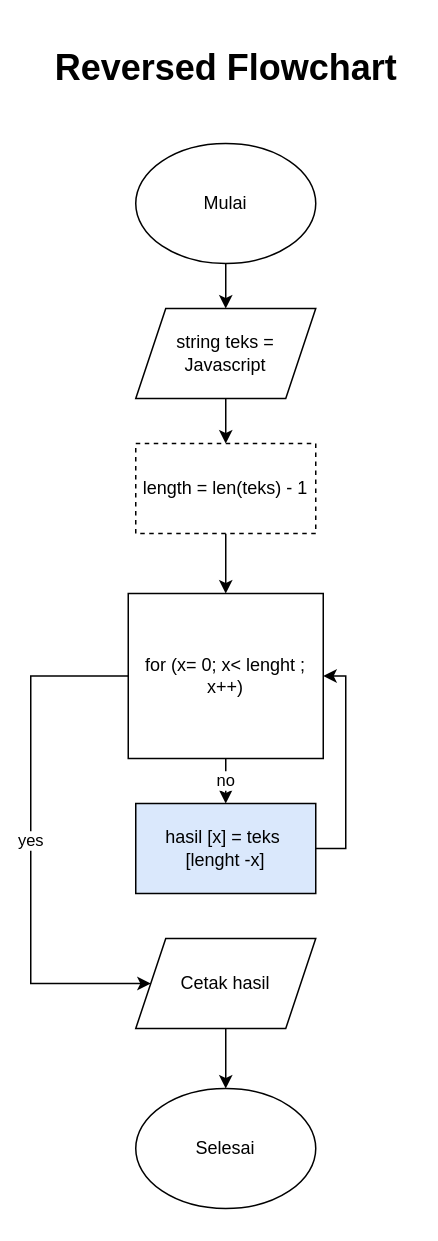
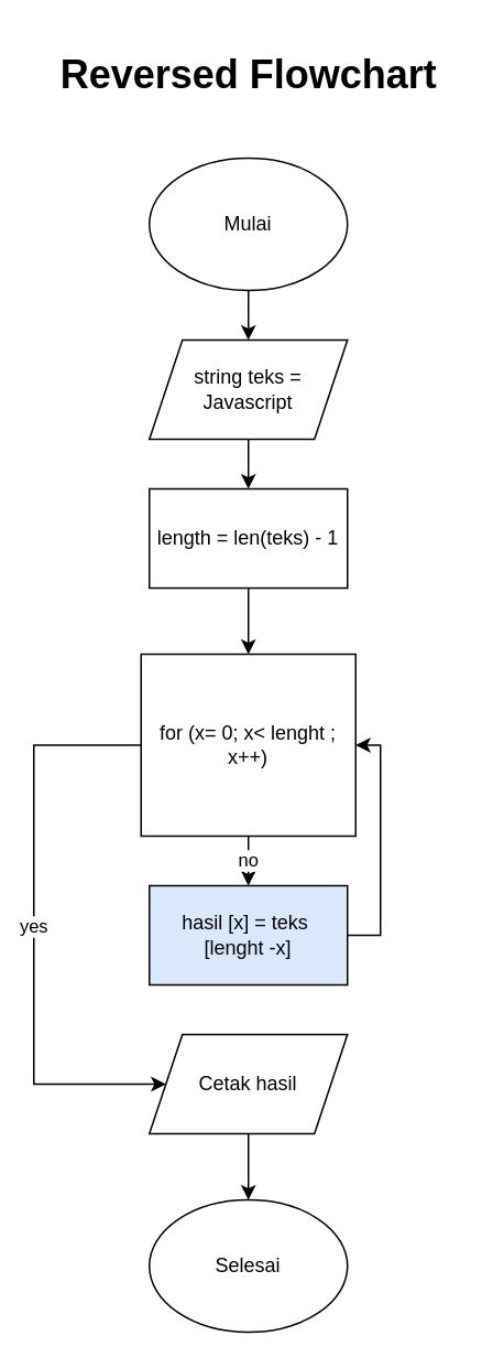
  <mxCell id="0" />
  <mxCell id="1" parent="0" />
  <mxCell id="2" style="edgeStyle=orthogonalEdgeStyle;rounded=0;orthogonalLoop=1;jettySize=auto;html=1;" edge="1" parent="1" source="3" target="6"><mxGeometry relative="1" as="geometry" /></mxCell>
  <mxCell id="3" value="Mulai" style="ellipse;whiteSpace=wrap;html=1;" vertex="1" parent="1"><mxGeometry x="90" y="95" width="120" height="80" as="geometry" /></mxCell>
  <mxCell id="4" value="Selesai" style="ellipse;whiteSpace=wrap;html=1;" vertex="1" parent="1"><mxGeometry x="90" y="725" width="120" height="80" as="geometry" /></mxCell>
  <mxCell id="5" style="edgeStyle=orthogonalEdgeStyle;rounded=0;orthogonalLoop=1;jettySize=auto;html=1;" edge="1" parent="1" source="6" target="11"><mxGeometry relative="1" as="geometry" /></mxCell>
  <mxCell id="6" value="string teks = Javascript" style="shape=parallelogram;perimeter=parallelogramPerimeter;whiteSpace=wrap;html=1;fixedSize=1;" vertex="1" parent="1"><mxGeometry x="90" y="205" width="120" height="60" as="geometry" /></mxCell>
  <mxCell id="7" value="no" style="edgeStyle=orthogonalEdgeStyle;rounded=0;orthogonalLoop=1;jettySize=auto;html=1;" edge="1" parent="1" source="9" target="13"><mxGeometry relative="1" as="geometry" /></mxCell>
  <mxCell id="8" value="yes" style="edgeStyle=orthogonalEdgeStyle;rounded=0;orthogonalLoop=1;jettySize=auto;html=1;entryX=0;entryY=0.5;entryDx=0;entryDy=0;" edge="1" parent="1" source="9" target="15"><mxGeometry relative="1" as="geometry"><Array as="points"><mxPoint x="20" y="450" /><mxPoint x="20" y="655" /></Array></mxGeometry></mxCell>
  <mxCell id="9" value="for (x= 0; x&amp;lt; lenght ; x++)" style="whiteSpace=wrap;html=1;rounded=0;" vertex="1" parent="1"><mxGeometry x="85" y="395" width="130" height="110" as="geometry" /></mxCell>
  <mxCell id="10" style="edgeStyle=orthogonalEdgeStyle;rounded=0;orthogonalLoop=1;jettySize=auto;html=1;entryX=0.5;entryY=0;entryDx=0;entryDy=0;" edge="1" parent="1" source="11" target="9"><mxGeometry relative="1" as="geometry" /></mxCell>
- <mxCell id="11" value="length = len(teks) - 1" style="rounded=0;whiteSpace=wrap;html=1;dashed=1;" vertex="1" parent="1"><mxGeometry x="90" y="295" width="120" height="60" as="geometry" /></mxCell>
+ <mxCell id="11" value="length = len(teks) - 1" style="rounded=0;whiteSpace=wrap;html=1;" vertex="1" parent="1"><mxGeometry x="90" y="295" width="120" height="60" as="geometry" /></mxCell>
  <mxCell id="12" style="edgeStyle=orthogonalEdgeStyle;rounded=0;orthogonalLoop=1;jettySize=auto;html=1;entryX=1;entryY=0.5;entryDx=0;entryDy=0;exitX=1;exitY=0.5;exitDx=0;exitDy=0;" edge="1" parent="1" source="13" target="9"><mxGeometry relative="1" as="geometry" /></mxCell>
  <mxCell id="13" value="hasil [x] = teks&amp;nbsp; [lenght -x]" style="rounded=0;whiteSpace=wrap;html=1;fillColor=#dae8fc;" vertex="1" parent="1"><mxGeometry x="90" y="535" width="120" height="60" as="geometry" /></mxCell>
  <mxCell id="14" style="edgeStyle=orthogonalEdgeStyle;rounded=0;orthogonalLoop=1;jettySize=auto;html=1;" edge="1" parent="1" source="15" target="4"><mxGeometry relative="1" as="geometry" /></mxCell>
  <mxCell id="15" value="Cetak hasil" style="shape=parallelogram;perimeter=parallelogramPerimeter;whiteSpace=wrap;html=1;fixedSize=1;" vertex="1" parent="1"><mxGeometry x="90" y="625" width="120" height="60" as="geometry" /></mxCell>
  <mxCell id="16" value="&lt;h1&gt;Reversed Flowchart&lt;/h1&gt;" style="text;html=1;align=center;verticalAlign=middle;resizable=0;points=[];autosize=1;strokeColor=none;fillColor=none;" vertex="1" parent="1"><mxGeometry x="30" y="20" width="240" height="50" as="geometry" /></mxCell>
